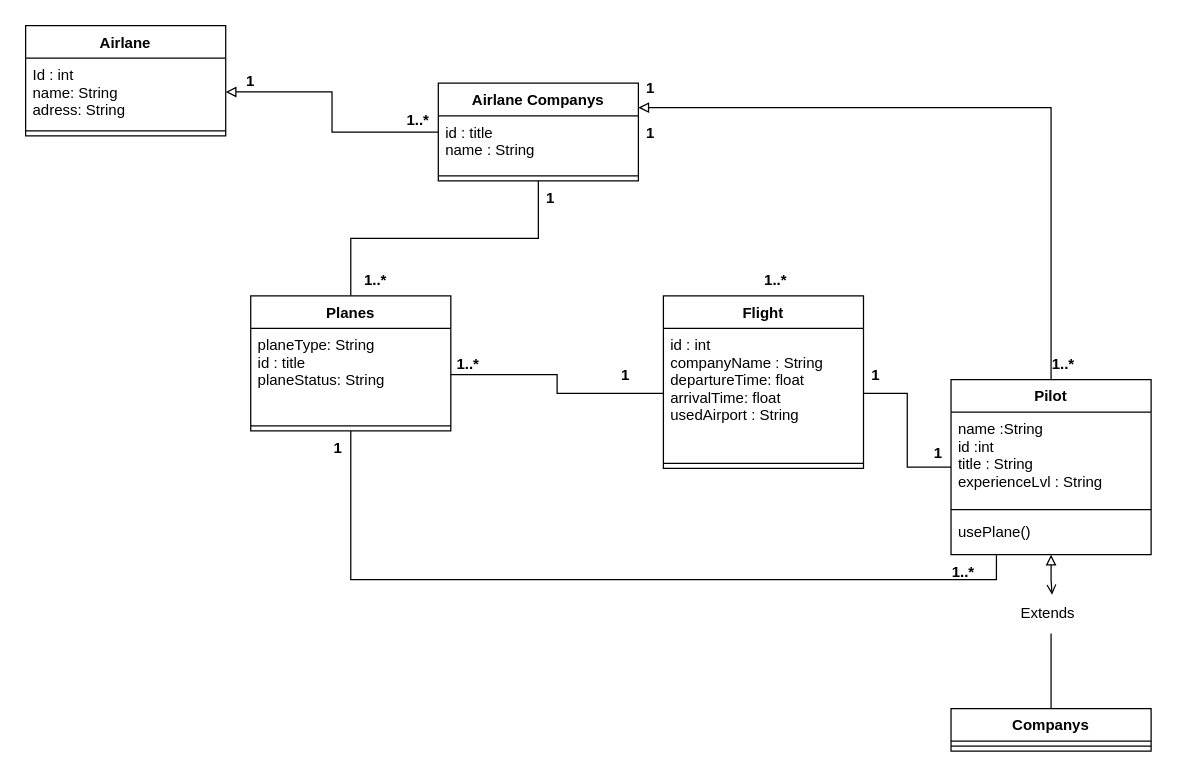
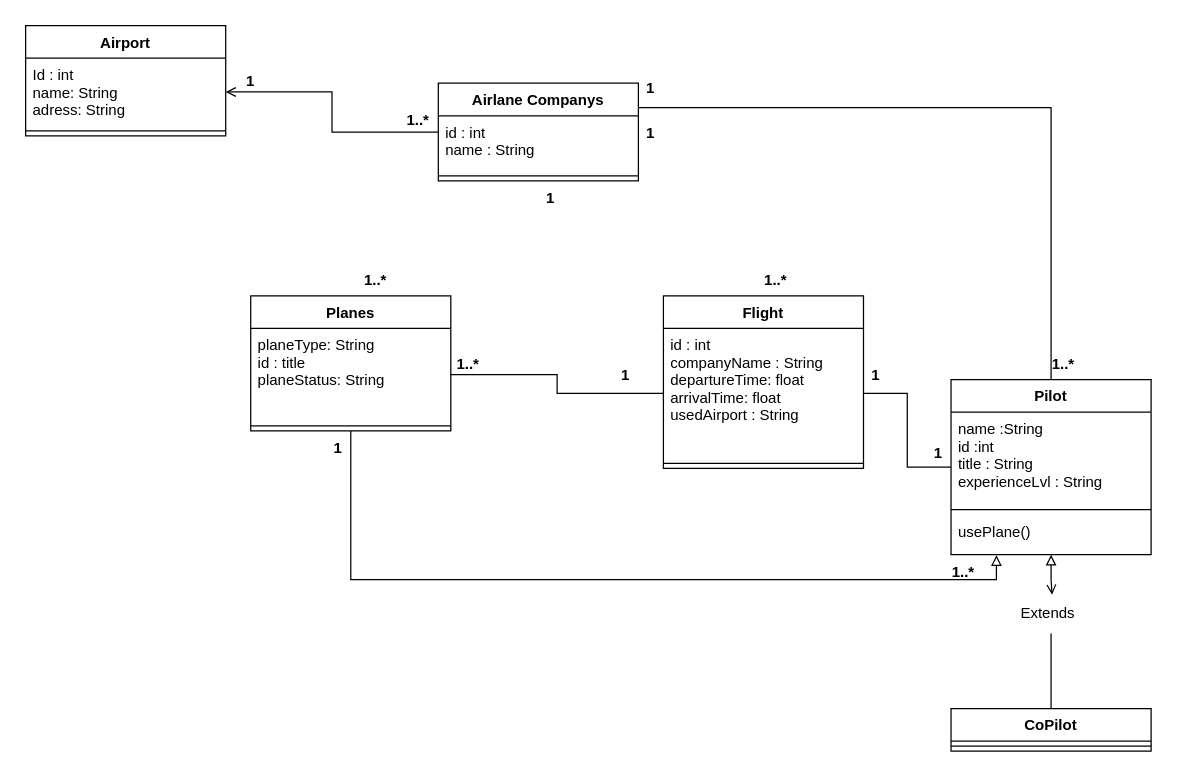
  <mxCell id="0" />
  <mxCell id="1" parent="0" />
- <mxCell id="2" style="edgeStyle=orthogonalEdgeStyle;rounded=0;orthogonalLoop=1;jettySize=auto;html=1;entryX=1;entryY=0.5;entryDx=0;entryDy=0;endArrow=block;endFill=0;" edge="1" parent="1" source="4" target="8"><mxGeometry relative="1" as="geometry" /></mxCell>
- <mxCell id="3" style="edgeStyle=orthogonalEdgeStyle;rounded=0;orthogonalLoop=1;jettySize=auto;html=1;exitX=0.5;exitY=1;exitDx=0;exitDy=0;entryX=0.5;entryY=0;entryDx=0;entryDy=0;endArrow=none;endFill=0;" edge="1" parent="1" source="4" target="13"><mxGeometry relative="1" as="geometry" /></mxCell>
+ <mxCell id="2" style="edgeStyle=orthogonalEdgeStyle;rounded=0;orthogonalLoop=1;jettySize=auto;html=1;entryX=1;entryY=0.5;entryDx=0;entryDy=0;endArrow=open;endFill=0;" edge="1" parent="1" source="4" target="8"><mxGeometry relative="1" as="geometry" /></mxCell>
  <mxCell id="4" value="Airlane Companys" style="swimlane;fontStyle=1;align=center;verticalAlign=top;childLayout=stackLayout;horizontal=1;startSize=26;horizontalStack=0;resizeParent=1;resizeParentMax=0;resizeLast=0;collapsible=1;marginBottom=0;" vertex="1" parent="1"><mxGeometry x="350" y="66" width="160" height="78" as="geometry" /></mxCell>
- <mxCell id="5" value="id : title&#10;name : String" style="text;strokeColor=none;fillColor=none;align=left;verticalAlign=top;spacingLeft=4;spacingRight=4;overflow=hidden;rotatable=0;points=[[0,0.5],[1,0.5]];portConstraint=eastwest;" vertex="1" parent="4"><mxGeometry y="26" width="160" height="44" as="geometry" /></mxCell>
+ <mxCell id="5" value="id : int&#10;name : String" style="text;strokeColor=none;fillColor=none;align=left;verticalAlign=top;spacingLeft=4;spacingRight=4;overflow=hidden;rotatable=0;points=[[0,0.5],[1,0.5]];portConstraint=eastwest;" vertex="1" parent="4"><mxGeometry y="26" width="160" height="44" as="geometry" /></mxCell>
  <mxCell id="6" value="" style="line;strokeWidth=1;fillColor=none;align=left;verticalAlign=middle;spacingTop=-1;spacingLeft=3;spacingRight=3;rotatable=0;labelPosition=right;points=[];portConstraint=eastwest;" vertex="1" parent="4"><mxGeometry y="70" width="160" height="8" as="geometry" /></mxCell>
- <mxCell id="7" value="Airlane" style="swimlane;fontStyle=1;align=center;verticalAlign=top;childLayout=stackLayout;horizontal=1;startSize=26;horizontalStack=0;resizeParent=1;resizeParentMax=0;resizeLast=0;collapsible=1;marginBottom=0;" vertex="1" parent="1"><mxGeometry x="20" y="20" width="160" height="88" as="geometry" /></mxCell>
+ <mxCell id="7" value="Airport" style="swimlane;fontStyle=1;align=center;verticalAlign=top;childLayout=stackLayout;horizontal=1;startSize=26;horizontalStack=0;resizeParent=1;resizeParentMax=0;resizeLast=0;collapsible=1;marginBottom=0;" vertex="1" parent="1"><mxGeometry x="20" y="20" width="160" height="88" as="geometry" /></mxCell>
  <mxCell id="8" value="Id : int&#10;name: String&#10;adress: String" style="text;strokeColor=none;fillColor=none;align=left;verticalAlign=top;spacingLeft=4;spacingRight=4;overflow=hidden;rotatable=0;points=[[0,0.5],[1,0.5]];portConstraint=eastwest;" vertex="1" parent="7"><mxGeometry y="26" width="160" height="54" as="geometry" /></mxCell>
  <mxCell id="9" value="" style="line;strokeWidth=1;fillColor=none;align=left;verticalAlign=middle;spacingTop=-1;spacingLeft=3;spacingRight=3;rotatable=0;labelPosition=right;points=[];portConstraint=eastwest;" vertex="1" parent="7"><mxGeometry y="80" width="160" height="8" as="geometry" /></mxCell>
  <mxCell id="10" value="1..*" style="text;align=center;fontStyle=1;verticalAlign=middle;spacingLeft=3;spacingRight=3;strokeColor=none;rotatable=0;points=[[0,0.5],[1,0.5]];portConstraint=eastwest;" vertex="1" parent="1"><mxGeometry x="294" y="82" width="80" height="26" as="geometry" /></mxCell>
  <mxCell id="11" value="1" style="text;align=center;fontStyle=1;verticalAlign=middle;spacingLeft=3;spacingRight=3;strokeColor=none;rotatable=0;points=[[0,0.5],[1,0.5]];portConstraint=eastwest;" vertex="1" parent="1"><mxGeometry x="160" y="51" width="80" height="26" as="geometry" /></mxCell>
- <mxCell id="12" style="edgeStyle=orthogonalEdgeStyle;rounded=0;orthogonalLoop=1;jettySize=auto;html=1;entryX=0.227;entryY=1.012;entryDx=0;entryDy=0;entryPerimeter=0;startArrow=none;startFill=0;endArrow=none;endFill=0;" edge="1" parent="1" source="13" target="33"><mxGeometry relative="1" as="geometry" /></mxCell>
+ <mxCell id="12" style="edgeStyle=orthogonalEdgeStyle;rounded=0;orthogonalLoop=1;jettySize=auto;html=1;entryX=0.227;entryY=1.012;entryDx=0;entryDy=0;entryPerimeter=0;startArrow=none;startFill=0;endArrow=block;endFill=0;" edge="1" parent="1" source="13" target="33"><mxGeometry relative="1" as="geometry" /></mxCell>
  <mxCell id="13" value="Planes" style="swimlane;fontStyle=1;align=center;verticalAlign=top;childLayout=stackLayout;horizontal=1;startSize=26;horizontalStack=0;resizeParent=1;resizeParentMax=0;resizeLast=0;collapsible=1;marginBottom=0;" vertex="1" parent="1"><mxGeometry x="200" y="236" width="160" height="108" as="geometry" /></mxCell>
  <mxCell id="14" value="planeType: String&#10;id : title&#10;planeStatus: String" style="text;strokeColor=none;fillColor=none;align=left;verticalAlign=top;spacingLeft=4;spacingRight=4;overflow=hidden;rotatable=0;points=[[0,0.5],[1,0.5]];portConstraint=eastwest;" vertex="1" parent="13"><mxGeometry y="26" width="160" height="74" as="geometry" /></mxCell>
  <mxCell id="15" value="" style="line;strokeWidth=1;fillColor=none;align=left;verticalAlign=middle;spacingTop=-1;spacingLeft=3;spacingRight=3;rotatable=0;labelPosition=right;points=[];portConstraint=eastwest;" vertex="1" parent="13"><mxGeometry y="100" width="160" height="8" as="geometry" /></mxCell>
  <mxCell id="16" value="1" style="text;align=center;fontStyle=1;verticalAlign=middle;spacingLeft=3;spacingRight=3;strokeColor=none;rotatable=0;points=[[0,0.5],[1,0.5]];portConstraint=eastwest;" vertex="1" parent="1"><mxGeometry x="400" y="144" width="80" height="26" as="geometry" /></mxCell>
  <mxCell id="17" value="1..*" style="text;align=center;fontStyle=1;verticalAlign=middle;spacingLeft=3;spacingRight=3;strokeColor=none;rotatable=0;points=[[0,0.5],[1,0.5]];portConstraint=eastwest;" vertex="1" parent="1"><mxGeometry x="260" y="210" width="80" height="26" as="geometry" /></mxCell>
  <mxCell id="18" value="Flight" style="swimlane;fontStyle=1;align=center;verticalAlign=top;childLayout=stackLayout;horizontal=1;startSize=26;horizontalStack=0;resizeParent=1;resizeParentMax=0;resizeLast=0;collapsible=1;marginBottom=0;" vertex="1" parent="1"><mxGeometry x="530" y="236" width="160" height="138" as="geometry" /></mxCell>
  <mxCell id="19" value="id : int &#10;companyName : String&#10;departureTime: float&#10;arrivalTime: float&#10;usedAirport : String&#10;" style="text;strokeColor=none;fillColor=none;align=left;verticalAlign=top;spacingLeft=4;spacingRight=4;overflow=hidden;rotatable=0;points=[[0,0.5],[1,0.5]];portConstraint=eastwest;" vertex="1" parent="18"><mxGeometry y="26" width="160" height="104" as="geometry" /></mxCell>
  <mxCell id="20" value="" style="line;strokeWidth=1;fillColor=none;align=left;verticalAlign=middle;spacingTop=-1;spacingLeft=3;spacingRight=3;rotatable=0;labelPosition=right;points=[];portConstraint=eastwest;" vertex="1" parent="18"><mxGeometry y="130" width="160" height="8" as="geometry" /></mxCell>
  <mxCell id="21" style="edgeStyle=orthogonalEdgeStyle;rounded=0;orthogonalLoop=1;jettySize=auto;html=1;entryX=1;entryY=0.5;entryDx=0;entryDy=0;endArrow=none;endFill=0;" edge="1" parent="1" source="19" target="14"><mxGeometry relative="1" as="geometry" /></mxCell>
  <mxCell id="22" value="1..*" style="text;align=center;fontStyle=1;verticalAlign=middle;spacingLeft=3;spacingRight=3;strokeColor=none;rotatable=0;points=[[0,0.5],[1,0.5]];portConstraint=eastwest;" vertex="1" parent="1"><mxGeometry x="334" y="277" width="80" height="26" as="geometry" /></mxCell>
  <mxCell id="23" value="1" style="text;align=center;fontStyle=1;verticalAlign=middle;spacingLeft=3;spacingRight=3;strokeColor=none;rotatable=0;points=[[0,0.5],[1,0.5]];portConstraint=eastwest;" vertex="1" parent="1"><mxGeometry x="460" y="286" width="80" height="26" as="geometry" /></mxCell>
  <mxCell id="24" value="1" style="text;align=center;fontStyle=1;verticalAlign=middle;spacingLeft=3;spacingRight=3;strokeColor=none;rotatable=0;points=[[0,0.5],[1,0.5]];portConstraint=eastwest;" vertex="1" parent="1"><mxGeometry x="480" y="92" width="80" height="26" as="geometry" /></mxCell>
  <mxCell id="25" value="1..*" style="text;align=center;fontStyle=1;verticalAlign=middle;spacingLeft=3;spacingRight=3;strokeColor=none;rotatable=0;points=[[0,0.5],[1,0.5]];portConstraint=eastwest;" vertex="1" parent="1"><mxGeometry x="580" y="210" width="80" height="26" as="geometry" /></mxCell>
  <mxCell id="26" style="edgeStyle=orthogonalEdgeStyle;rounded=0;orthogonalLoop=1;jettySize=auto;html=1;entryX=0.5;entryY=0;entryDx=0;entryDy=0;startArrow=none;startFill=0;endArrow=none;endFill=0;" edge="1" parent="1" target="34"><mxGeometry relative="1" as="geometry"><mxPoint x="840" y="506" as="sourcePoint" /><Array as="points"><mxPoint x="840" y="516" /><mxPoint x="840" y="516" /></Array></mxGeometry></mxCell>
  <mxCell id="27" style="edgeStyle=orthogonalEdgeStyle;rounded=0;orthogonalLoop=1;jettySize=auto;html=1;entryX=0.308;entryY=-0.036;entryDx=0;entryDy=0;entryPerimeter=0;startArrow=block;startFill=0;endArrow=open;endFill=0;" edge="1" parent="1" source="30" target="36"><mxGeometry relative="1" as="geometry" /></mxCell>
  <mxCell id="28" style="edgeStyle=orthogonalEdgeStyle;rounded=0;orthogonalLoop=1;jettySize=auto;html=1;startArrow=none;startFill=0;endArrow=none;endFill=0;" edge="1" parent="1" source="30" target="19"><mxGeometry relative="1" as="geometry" /></mxCell>
- <mxCell id="29" style="edgeStyle=orthogonalEdgeStyle;rounded=0;orthogonalLoop=1;jettySize=auto;html=1;entryX=1;entryY=0.25;entryDx=0;entryDy=0;startArrow=none;startFill=0;endArrow=block;endFill=0;" edge="1" parent="1" source="30" target="4"><mxGeometry relative="1" as="geometry"><Array as="points"><mxPoint x="840" y="86" /></Array></mxGeometry></mxCell>
+ <mxCell id="29" style="edgeStyle=orthogonalEdgeStyle;rounded=0;orthogonalLoop=1;jettySize=auto;html=1;entryX=1;entryY=0.25;entryDx=0;entryDy=0;startArrow=none;startFill=0;endArrow=none;endFill=0;" edge="1" parent="1" source="30" target="4"><mxGeometry relative="1" as="geometry"><Array as="points"><mxPoint x="840" y="86" /></Array></mxGeometry></mxCell>
  <mxCell id="30" value="Pilot" style="swimlane;fontStyle=1;align=center;verticalAlign=top;childLayout=stackLayout;horizontal=1;startSize=26;horizontalStack=0;resizeParent=1;resizeParentMax=0;resizeLast=0;collapsible=1;marginBottom=0;" vertex="1" parent="1"><mxGeometry x="760" y="303" width="160" height="140" as="geometry" /></mxCell>
  <mxCell id="31" value="name :String&#10;id :int&#10;title : String&#10;experienceLvl : String" style="text;strokeColor=none;fillColor=none;align=left;verticalAlign=top;spacingLeft=4;spacingRight=4;overflow=hidden;rotatable=0;points=[[0,0.5],[1,0.5]];portConstraint=eastwest;" vertex="1" parent="30"><mxGeometry y="26" width="160" height="74" as="geometry" /></mxCell>
  <mxCell id="32" value="" style="line;strokeWidth=1;fillColor=none;align=left;verticalAlign=middle;spacingTop=-1;spacingLeft=3;spacingRight=3;rotatable=0;labelPosition=right;points=[];portConstraint=eastwest;" vertex="1" parent="30"><mxGeometry y="100" width="160" height="8" as="geometry" /></mxCell>
  <mxCell id="33" value="usePlane()" style="text;strokeColor=none;fillColor=none;align=left;verticalAlign=top;spacingLeft=4;spacingRight=4;overflow=hidden;rotatable=0;points=[[0,0.5],[1,0.5]];portConstraint=eastwest;" vertex="1" parent="30"><mxGeometry y="108" width="160" height="32" as="geometry" /></mxCell>
- <mxCell id="34" value="Companys" style="swimlane;fontStyle=1;align=center;verticalAlign=top;childLayout=stackLayout;horizontal=1;startSize=26;horizontalStack=0;resizeParent=1;resizeParentMax=0;resizeLast=0;collapsible=1;marginBottom=0;" vertex="1" parent="1"><mxGeometry x="760" y="566" width="160" height="34" as="geometry" /></mxCell>
+ <mxCell id="34" value="CoPilot" style="swimlane;fontStyle=1;align=center;verticalAlign=top;childLayout=stackLayout;horizontal=1;startSize=26;horizontalStack=0;resizeParent=1;resizeParentMax=0;resizeLast=0;collapsible=1;marginBottom=0;" vertex="1" parent="1"><mxGeometry x="760" y="566" width="160" height="34" as="geometry" /></mxCell>
  <mxCell id="35" value="" style="line;strokeWidth=1;fillColor=none;align=left;verticalAlign=middle;spacingTop=-1;spacingLeft=3;spacingRight=3;rotatable=0;labelPosition=right;points=[];portConstraint=eastwest;" vertex="1" parent="34"><mxGeometry y="26" width="160" height="8" as="geometry" /></mxCell>
  <mxCell id="36" value="Extends" style="text;strokeColor=none;fillColor=none;align=left;verticalAlign=top;spacingLeft=4;spacingRight=4;overflow=hidden;rotatable=0;points=[[0,0.5],[1,0.5]];portConstraint=eastwest;" vertex="1" parent="1"><mxGeometry x="810" y="476" width="100" height="26" as="geometry" /></mxCell>
  <mxCell id="37" value="1" style="text;align=center;fontStyle=1;verticalAlign=middle;spacingLeft=3;spacingRight=3;strokeColor=none;rotatable=0;points=[[0,0.5],[1,0.5]];portConstraint=eastwest;" vertex="1" parent="1"><mxGeometry x="710" y="348" width="80" height="26" as="geometry" /></mxCell>
  <mxCell id="38" value="1" style="text;align=center;fontStyle=1;verticalAlign=middle;spacingLeft=3;spacingRight=3;strokeColor=none;rotatable=0;points=[[0,0.5],[1,0.5]];portConstraint=eastwest;" vertex="1" parent="1"><mxGeometry x="660" y="286" width="80" height="26" as="geometry" /></mxCell>
  <mxCell id="39" value="1" style="text;align=center;fontStyle=1;verticalAlign=middle;spacingLeft=3;spacingRight=3;strokeColor=none;rotatable=0;points=[[0,0.5],[1,0.5]];portConstraint=eastwest;" vertex="1" parent="1"><mxGeometry x="480" y="56" width="80" height="26" as="geometry" /></mxCell>
  <mxCell id="40" value="1..*" style="text;align=center;fontStyle=1;verticalAlign=middle;spacingLeft=3;spacingRight=3;strokeColor=none;rotatable=0;points=[[0,0.5],[1,0.5]];portConstraint=eastwest;" vertex="1" parent="1"><mxGeometry x="810" y="277" width="80" height="26" as="geometry" /></mxCell>
  <mxCell id="41" value="1..*" style="text;align=center;fontStyle=1;verticalAlign=middle;spacingLeft=3;spacingRight=3;strokeColor=none;rotatable=0;points=[[0,0.5],[1,0.5]];portConstraint=eastwest;" vertex="1" parent="1"><mxGeometry x="730" y="443" width="80" height="26" as="geometry" /></mxCell>
  <mxCell id="42" value="1" style="text;align=center;fontStyle=1;verticalAlign=middle;spacingLeft=3;spacingRight=3;strokeColor=none;rotatable=0;points=[[0,0.5],[1,0.5]];portConstraint=eastwest;" vertex="1" parent="1"><mxGeometry x="230" y="344" width="80" height="26" as="geometry" /></mxCell>
